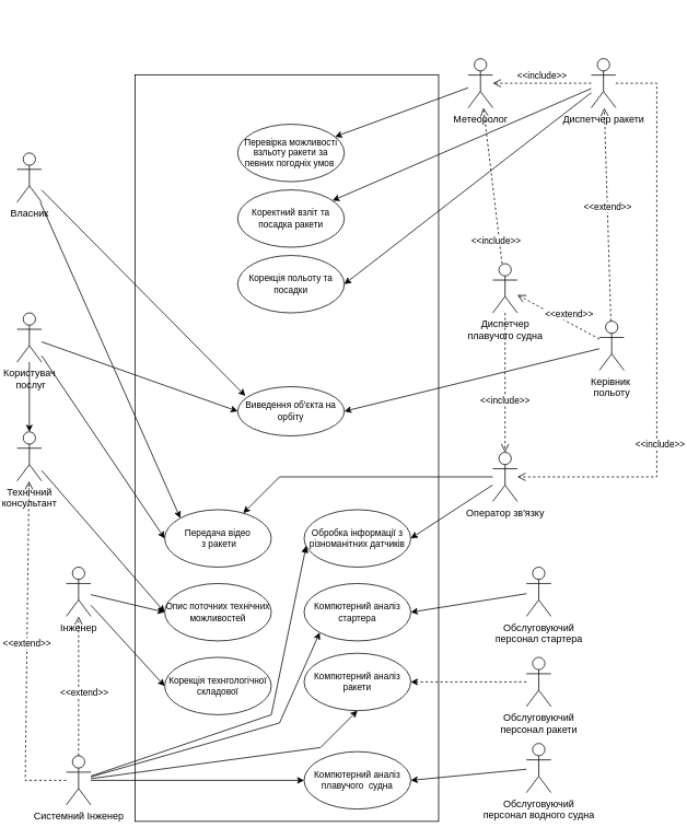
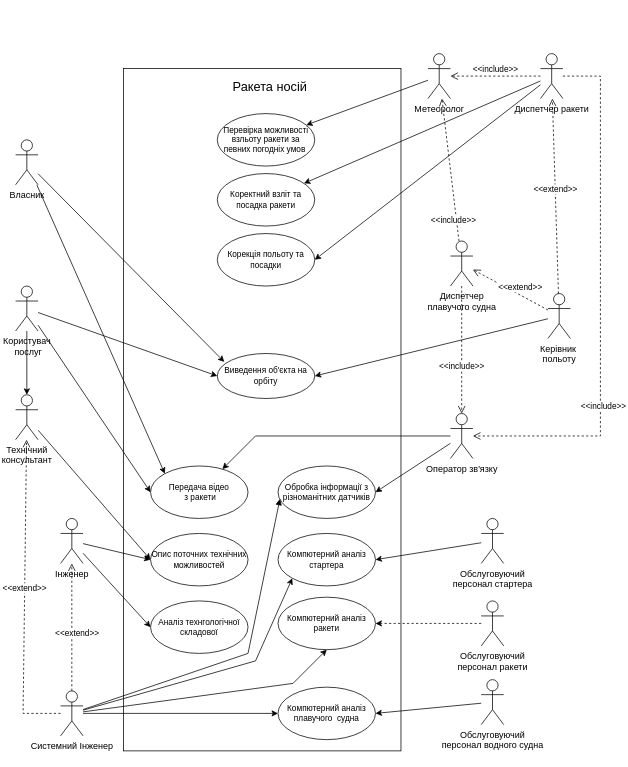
  <mxCell id="0" />
  <mxCell id="1" parent="0" />
  <mxCell id="2" value="" style="html=1;fillColor=none;" vertex="1" parent="1"><mxGeometry x="164" y="91" width="370" height="910" as="geometry" /></mxCell>
  <mxCell id="3" value="Перевірка можливості взльоту ракети за певних погодніх умов&amp;nbsp;" style="ellipse;whiteSpace=wrap;html=1;fontSize=11;" vertex="1" parent="1"><mxGeometry x="289" y="151" width="130" height="70" as="geometry" /></mxCell>
+ <mxCell id="4" value="Ракета носій" style="text;html=1;align=center;verticalAlign=middle;resizable=0;points=[];autosize=1;strokeColor=none;fillColor=none;fontSize=17;" vertex="1" parent="1"><mxGeometry x="299" y="101" width="120" height="30" as="geometry" /></mxCell>
  <mxCell id="5" value="Обслуговуючий &lt;br&gt;персонал ракети" style="shape=umlActor;verticalLabelPosition=bottom;verticalAlign=top;html=1;" vertex="1" parent="1"><mxGeometry x="641.06" y="801" width="30" height="60" as="geometry" /></mxCell>
  <mxCell id="6" value="Диспетчер ракети" style="shape=umlActor;verticalLabelPosition=bottom;verticalAlign=top;html=1;" vertex="1" parent="1"><mxGeometry x="720" y="71" width="30" height="60" as="geometry" /></mxCell>
  <mxCell id="7" value="Технічний &lt;br&gt;консультант" style="shape=umlActor;verticalLabelPosition=bottom;verticalAlign=top;html=1;" vertex="1" parent="1"><mxGeometry x="20" y="526" width="30" height="60" as="geometry" /></mxCell>
  <mxCell id="8" value="Користувач&lt;br&gt;&amp;nbsp;послуг" style="shape=umlActor;verticalLabelPosition=bottom;verticalAlign=top;html=1;" vertex="1" parent="1"><mxGeometry x="20" y="381" width="30" height="60" as="geometry" /></mxCell>
  <mxCell id="9" value="Власник" style="shape=umlActor;verticalLabelPosition=bottom;verticalAlign=top;html=1;" vertex="1" parent="1"><mxGeometry x="20" y="186" width="30" height="60" as="geometry" /></mxCell>
  <mxCell id="10" value="Інженер" style="shape=umlActor;verticalLabelPosition=bottom;verticalAlign=top;html=1;" vertex="1" parent="1"><mxGeometry x="80" y="691" width="30" height="60" as="geometry" /></mxCell>
  <mxCell id="11" value="Обслуговуючий &lt;br&gt;персонал стартера" style="shape=umlActor;verticalLabelPosition=bottom;verticalAlign=top;html=1;" vertex="1" parent="1"><mxGeometry x="641.06" y="691" width="30" height="60" as="geometry" /></mxCell>
  <mxCell id="12" value="Обслуговуючий &lt;br&gt;персонал водного судна" style="shape=umlActor;verticalLabelPosition=bottom;verticalAlign=top;html=1;" vertex="1" parent="1"><mxGeometry x="641.06" y="906" width="30" height="60" as="geometry" /></mxCell>
  <mxCell id="13" value="Диспетчер &lt;br&gt;плавучого судна" style="shape=umlActor;verticalLabelPosition=bottom;verticalAlign=top;html=1;" vertex="1" parent="1"><mxGeometry x="600" y="321" width="30" height="60" as="geometry" /></mxCell>
  <mxCell id="14" value="Керівник&amp;nbsp;&lt;br&gt;польоту" style="shape=umlActor;verticalLabelPosition=bottom;verticalAlign=top;html=1;" vertex="1" parent="1"><mxGeometry x="730" y="391" width="30" height="60" as="geometry" /></mxCell>
  <mxCell id="15" value="Метеоролог" style="shape=umlActor;verticalLabelPosition=bottom;verticalAlign=top;html=1;" vertex="1" parent="1"><mxGeometry x="570" y="71" width="30" height="60" as="geometry" /></mxCell>
  <mxCell id="16" value="Оператор зв'язку" style="shape=umlActor;verticalLabelPosition=bottom;verticalAlign=top;html=1;" vertex="1" parent="1"><mxGeometry x="600" y="551" width="30" height="60" as="geometry" /></mxCell>
  <mxCell id="17" value="Системний Інженер" style="shape=umlActor;verticalLabelPosition=bottom;verticalAlign=top;html=1;" vertex="1" parent="1"><mxGeometry x="80" y="921" width="30" height="60" as="geometry" /></mxCell>
  <mxCell id="18" value="Корекція польоту та посадки" style="ellipse;whiteSpace=wrap;html=1;fontSize=11;" vertex="1" parent="1"><mxGeometry x="289" y="311" width="130" height="70" as="geometry" /></mxCell>
  <mxCell id="19" value="Обробка інформації з різноманітних датчиків" style="ellipse;whiteSpace=wrap;html=1;fontSize=11;" vertex="1" parent="1"><mxGeometry x="370" y="621" width="130" height="70" as="geometry" /></mxCell>
  <mxCell id="20" value="Компютерний аналіз стартера" style="ellipse;whiteSpace=wrap;html=1;fontSize=11;" vertex="1" parent="1"><mxGeometry x="370" y="711" width="130" height="70" as="geometry" /></mxCell>
  <mxCell id="21" value="Передача відео&lt;br&gt;&amp;nbsp;з ракети" style="ellipse;whiteSpace=wrap;html=1;fontSize=11;" vertex="1" parent="1"><mxGeometry x="200" y="621" width="130" height="70" as="geometry" /></mxCell>
  <mxCell id="22" value="Компютерний аналіз ракети" style="ellipse;whiteSpace=wrap;html=1;fontSize=11;" vertex="1" parent="1"><mxGeometry x="370" y="796" width="130" height="70" as="geometry" /></mxCell>
  <mxCell id="23" value="Компютерний аналіз плавучого&amp;nbsp; судна" style="ellipse;whiteSpace=wrap;html=1;fontSize=11;" vertex="1" parent="1"><mxGeometry x="370" y="916" width="130" height="70" as="geometry" /></mxCell>
  <mxCell id="24" value="&lt;font style=&quot;font-size: 11px;&quot;&gt;Виведення об'єкта на орбіту&lt;/font&gt;" style="ellipse;whiteSpace=wrap;html=1;fontSize=11;" vertex="1" parent="1"><mxGeometry x="289" y="471" width="130" height="60" as="geometry" /></mxCell>
  <mxCell id="25" value="Коректний взліт та посадка ракети" style="ellipse;whiteSpace=wrap;html=1;fontSize=11;" vertex="1" parent="1"><mxGeometry x="289" y="231" width="130" height="70" as="geometry" /></mxCell>
  <mxCell id="26" value="" style="endArrow=classic;html=1;rounded=0;fontSize=11;entryX=1;entryY=0.5;entryDx=0;entryDy=0;" edge="1" parent="1" source="16" target="19"><mxGeometry width="50" height="50" relative="1" as="geometry"><mxPoint x="520" y="-189" as="sourcePoint" /><mxPoint x="570" y="-239" as="targetPoint" /></mxGeometry></mxCell>
  <mxCell id="27" value="" style="endArrow=classic;html=1;rounded=0;fontSize=11;" edge="1" parent="1" source="16" target="21"><mxGeometry width="50" height="50" relative="1" as="geometry"><mxPoint x="-10" y="371" as="sourcePoint" /><mxPoint x="270" y="361" as="targetPoint" /><Array as="points"><mxPoint x="340" y="581" /></Array></mxGeometry></mxCell>
  <mxCell id="28" value="" style="endArrow=classic;html=1;rounded=0;fontSize=11;" edge="1" parent="1" source="15" target="3"><mxGeometry width="50" height="50" relative="1" as="geometry"><mxPoint x="540" y="-169" as="sourcePoint" /><mxPoint x="590" y="-219" as="targetPoint" /><Array as="points" /></mxGeometry></mxCell>
  <mxCell id="29" value="" style="endArrow=classic;html=1;rounded=0;fontSize=11;" edge="1" parent="1" source="6" target="25"><mxGeometry width="50" height="50" relative="1" as="geometry"><mxPoint x="440" y="21" as="sourcePoint" /><mxPoint x="490" y="-29" as="targetPoint" /><Array as="points" /></mxGeometry></mxCell>
  <mxCell id="30" value="" style="endArrow=classic;html=1;rounded=0;fontSize=11;entryX=1;entryY=0.5;entryDx=0;entryDy=0;" edge="1" parent="1" source="6" target="18"><mxGeometry width="50" height="50" relative="1" as="geometry"><mxPoint x="600" y="101" as="sourcePoint" /><mxPoint x="500" y="-19" as="targetPoint" /><Array as="points" /></mxGeometry></mxCell>
  <mxCell id="31" value="" style="endArrow=classic;html=1;rounded=0;fontSize=11;entryX=1;entryY=0.5;entryDx=0;entryDy=0;" edge="1" parent="1" source="12" target="23"><mxGeometry width="50" height="50" relative="1" as="geometry"><mxPoint x="680" y="451" as="sourcePoint" /><mxPoint x="730" y="401" as="targetPoint" /></mxGeometry></mxCell>
  <mxCell id="32" value="" style="endArrow=classic;html=1;rounded=0;fontSize=11;entryX=1;entryY=0.5;entryDx=0;entryDy=0;dashed=1;" edge="1" parent="1" source="5" target="22"><mxGeometry width="50" height="50" relative="1" as="geometry"><mxPoint x="690" y="461" as="sourcePoint" /><mxPoint x="740" y="411" as="targetPoint" /></mxGeometry></mxCell>
  <mxCell id="33" value="" style="endArrow=classic;html=1;rounded=0;fontSize=11;entryX=1;entryY=0.5;entryDx=0;entryDy=0;" edge="1" parent="1" source="11" target="20"><mxGeometry width="50" height="50" relative="1" as="geometry"><mxPoint x="700" y="471" as="sourcePoint" /><mxPoint x="750" y="421" as="targetPoint" /></mxGeometry></mxCell>
- <mxCell id="34" value="Корекція технгологічної складової" style="ellipse;whiteSpace=wrap;html=1;fontSize=11;" vertex="1" parent="1"><mxGeometry x="200" y="801" width="130" height="70" as="geometry" /></mxCell>
+ <mxCell id="34" value="Аналіз технгологічної складової" style="ellipse;whiteSpace=wrap;html=1;fontSize=11;" vertex="1" parent="1"><mxGeometry x="200" y="801" width="130" height="70" as="geometry" /></mxCell>
  <mxCell id="35" value="Опис поточних технічних можливостей" style="ellipse;whiteSpace=wrap;html=1;fontSize=11;" vertex="1" parent="1"><mxGeometry x="200" y="711" width="130" height="70" as="geometry" /></mxCell>
  <mxCell id="36" value="" style="endArrow=classic;html=1;rounded=0;fontSize=11;entryX=0;entryY=0.5;entryDx=0;entryDy=0;" edge="1" parent="1" source="8" target="24"><mxGeometry width="50" height="50" relative="1" as="geometry"><mxPoint x="250" y="391" as="sourcePoint" /><mxPoint x="300" y="341" as="targetPoint" /></mxGeometry></mxCell>
  <mxCell id="37" value="" style="endArrow=classic;html=1;rounded=0;fontSize=11;entryX=1;entryY=0.5;entryDx=0;entryDy=0;" edge="1" parent="1" source="14" target="24"><mxGeometry width="50" height="50" relative="1" as="geometry"><mxPoint x="700" y="471" as="sourcePoint" /><mxPoint x="750" y="421" as="targetPoint" /><Array as="points" /></mxGeometry></mxCell>
  <mxCell id="38" value="&amp;lt;&amp;lt;include&amp;gt;&amp;gt;" style="html=1;verticalAlign=bottom;endArrow=open;dashed=1;endSize=8;rounded=0;fontSize=11;" edge="1" parent="1" source="13" target="16"><mxGeometry x="0.364" relative="1" as="geometry"><mxPoint x="765" y="461" as="sourcePoint" /><mxPoint x="685" y="461" as="targetPoint" /><Array as="points" /><mxPoint as="offset" /></mxGeometry></mxCell>
  <mxCell id="39" value="" style="html=1;verticalAlign=bottom;endArrow=open;dashed=1;endSize=8;rounded=0;fontSize=11;" edge="1" parent="1" source="6" target="16"><mxGeometry relative="1" as="geometry"><mxPoint x="815" y="511" as="sourcePoint" /><mxPoint x="735" y="511" as="targetPoint" /><Array as="points"><mxPoint x="800" y="101" /><mxPoint x="800" y="581" /></Array></mxGeometry></mxCell>
  <mxCell id="40" value="&amp;lt;&amp;lt;extend&amp;gt;&amp;gt;" style="html=1;verticalAlign=bottom;endArrow=open;dashed=1;endSize=8;rounded=0;fontSize=11;" edge="1" parent="1" source="14" target="6"><mxGeometry relative="1" as="geometry"><mxPoint x="890" y="390.47" as="sourcePoint" /><mxPoint x="810" y="390.47" as="targetPoint" /></mxGeometry></mxCell>
  <mxCell id="41" value="&amp;lt;&amp;lt;extend&amp;gt;&amp;gt;" style="html=1;verticalAlign=bottom;endArrow=open;dashed=1;endSize=8;rounded=0;fontSize=11;" edge="1" parent="1" source="14" target="13"><mxGeometry x="-0.267" y="-1" relative="1" as="geometry"><mxPoint x="890" y="381" as="sourcePoint" /><mxPoint x="790" y="181" as="targetPoint" /><mxPoint as="offset" /></mxGeometry></mxCell>
  <mxCell id="42" value="" style="endArrow=classic;html=1;rounded=0;fontSize=11;entryX=0;entryY=0.5;entryDx=0;entryDy=0;" edge="1" parent="1" source="8" target="21"><mxGeometry width="50" height="50" relative="1" as="geometry"><mxPoint x="-170" y="224.704" as="sourcePoint" /><mxPoint x="220" y="321" as="targetPoint" /></mxGeometry></mxCell>
  <mxCell id="43" value="" style="endArrow=classic;html=1;rounded=0;fontSize=11;entryX=0;entryY=0.5;entryDx=0;entryDy=0;" edge="1" parent="1" source="10" target="34"><mxGeometry width="50" height="50" relative="1" as="geometry"><mxPoint x="620" y="915.828" as="sourcePoint" /><mxPoint x="360" y="1021" as="targetPoint" /></mxGeometry></mxCell>
  <mxCell id="44" value="&amp;lt;&amp;lt;extend&amp;gt;&amp;gt;" style="html=1;verticalAlign=bottom;endArrow=open;dashed=1;endSize=8;rounded=0;fontSize=11;" edge="1" parent="1" source="17" target="10"><mxGeometry x="-0.197" y="-7" relative="1" as="geometry"><mxPoint x="70" y="946" as="sourcePoint" /><mxPoint x="-30" y="746" as="targetPoint" /><mxPoint as="offset" /></mxGeometry></mxCell>
  <mxCell id="45" value="" style="endArrow=classic;html=1;rounded=0;fontSize=11;entryX=0;entryY=1;entryDx=0;entryDy=0;" edge="1" parent="1" source="17" target="20"><mxGeometry width="50" height="50" relative="1" as="geometry"><mxPoint x="600" y="1031" as="sourcePoint" /><mxPoint x="200" y="1051" as="targetPoint" /><Array as="points"><mxPoint x="340" y="881" /></Array></mxGeometry></mxCell>
  <mxCell id="46" value="&amp;lt;&amp;lt;include&amp;gt;&amp;gt;" style="html=1;verticalAlign=bottom;endArrow=open;dashed=1;endSize=8;rounded=0;fontSize=11;" edge="1" parent="1" source="6" target="15"><mxGeometry relative="1" as="geometry"><mxPoint x="610" y="77.071" as="sourcePoint" /><mxPoint x="360" y="-155.071" as="targetPoint" /></mxGeometry></mxCell>
  <mxCell id="47" value="" style="html=1;verticalAlign=bottom;endArrow=open;dashed=1;endSize=8;rounded=0;fontSize=11;" edge="1" parent="1" source="13" target="15"><mxGeometry x="-0.372" y="-2" relative="1" as="geometry"><mxPoint x="610" y="86" as="sourcePoint" /><mxPoint x="280" y="-24" as="targetPoint" /><Array as="points" /><mxPoint as="offset" /></mxGeometry></mxCell>
  <mxCell id="48" value="&amp;lt;&amp;lt;include&amp;gt;&amp;gt;" style="edgeLabel;html=1;align=center;verticalAlign=middle;resizable=0;points=[];fontSize=11;" vertex="1" connectable="0" parent="47"><mxGeometry x="0.239" y="-1" relative="1" as="geometry"><mxPoint x="5" y="90" as="offset" /></mxGeometry></mxCell>
  <mxCell id="49" value="" style="endArrow=classic;html=1;rounded=0;fontSize=11;entryX=0.072;entryY=0.187;entryDx=0;entryDy=0;entryPerimeter=0;" edge="1" parent="1" source="9" target="24"><mxGeometry width="50" height="50" relative="1" as="geometry"><mxPoint x="-320" y="883.308" as="sourcePoint" /><mxPoint x="313" y="491" as="targetPoint" /><Array as="points" /></mxGeometry></mxCell>
  <mxCell id="50" value="&amp;lt;&amp;lt;extend&amp;gt;&amp;gt;" style="html=1;verticalAlign=bottom;endArrow=open;dashed=1;endSize=8;rounded=0;fontSize=11;" edge="1" parent="1" source="17" target="7"><mxGeometry relative="1" as="geometry"><mxPoint x="20" y="923" as="sourcePoint" /><mxPoint x="-100" y="1019" as="targetPoint" /><Array as="points"><mxPoint x="30" y="951" /></Array></mxGeometry></mxCell>
  <mxCell id="51" value="" style="endArrow=classic;html=1;rounded=0;fontSize=11;entryX=0;entryY=0.5;entryDx=0;entryDy=0;" edge="1" parent="1" source="7" target="35"><mxGeometry width="50" height="50" relative="1" as="geometry"><mxPoint x="-460" y="520.997" as="sourcePoint" /><mxPoint x="-70" y="703.96" as="targetPoint" /></mxGeometry></mxCell>
  <mxCell id="52" value="" style="endArrow=classic;html=1;rounded=0;fontSize=11;entryX=0;entryY=0.5;entryDx=0;entryDy=0;" edge="1" parent="1" source="10" target="35"><mxGeometry width="50" height="50" relative="1" as="geometry"><mxPoint x="-360" y="691" as="sourcePoint" /><mxPoint x="0" y="710.2" as="targetPoint" /></mxGeometry></mxCell>
  <mxCell id="53" value="" style="endArrow=classic;html=1;rounded=0;fontSize=11;" edge="1" parent="1" source="8" target="7"><mxGeometry width="50" height="50" relative="1" as="geometry"><mxPoint x="-290" y="581" as="sourcePoint" /><mxPoint x="-240" y="531" as="targetPoint" /></mxGeometry></mxCell>
  <mxCell id="54" style="edgeStyle=orthogonalEdgeStyle;rounded=0;orthogonalLoop=1;jettySize=auto;html=1;exitX=0.5;exitY=1;exitDx=0;exitDy=0;fontSize=11;endArrow=open;endFill=0;" edge="1" parent="1"><mxGeometry relative="1" as="geometry"><mxPoint x="265" y="251" as="sourcePoint" /><mxPoint x="265" y="251" as="targetPoint" /></mxGeometry></mxCell>
  <mxCell id="55" value="" style="endArrow=classic;html=1;rounded=0;fontSize=11;entryX=0.5;entryY=1;entryDx=0;entryDy=0;" edge="1" parent="1" source="17" target="22"><mxGeometry width="50" height="50" relative="1" as="geometry"><mxPoint x="286.455" y="1031" as="sourcePoint" /><mxPoint x="380" y="786" as="targetPoint" /><Array as="points"><mxPoint x="390" y="911" /></Array></mxGeometry></mxCell>
  <mxCell id="56" value="" style="endArrow=classic;html=1;rounded=0;fontSize=11;entryX=0;entryY=0.5;entryDx=0;entryDy=0;" edge="1" parent="1" source="17" target="23"><mxGeometry width="50" height="50" relative="1" as="geometry"><mxPoint x="290" y="1033.143" as="sourcePoint" /><mxPoint x="380" y="866" as="targetPoint" /></mxGeometry></mxCell>
  <mxCell id="57" value="&amp;lt;&amp;lt;include&amp;gt;&amp;gt;" style="edgeLabel;html=1;align=center;verticalAlign=middle;resizable=0;points=[];fontSize=11;" vertex="1" connectable="0" parent="1"><mxGeometry x="389.997" y="20.996" as="geometry"><mxPoint x="414" y="520" as="offset" /></mxGeometry></mxCell>
  <mxCell id="58" value="" style="endArrow=classic;html=1;rounded=0;fontSize=11;entryX=0;entryY=0;entryDx=0;entryDy=0;" edge="1" parent="1" source="9" target="21"><mxGeometry width="50" height="50" relative="1" as="geometry"><mxPoint x="-330" y="142.524" as="sourcePoint" /><mxPoint x="-75.854" y="341.004" as="targetPoint" /><Array as="points" /></mxGeometry></mxCell>
  <mxCell id="59" value="" style="html=1;verticalAlign=bottom;endArrow=block;rounded=0;fontSize=11;entryX=0.02;entryY=0.626;entryDx=0;entryDy=0;entryPerimeter=0;" edge="1" parent="1" source="17" target="19"><mxGeometry width="80" relative="1" as="geometry"><mxPoint x="230" y="781" as="sourcePoint" /><mxPoint x="310" y="781" as="targetPoint" /><Array as="points"><mxPoint x="330" y="871" /></Array></mxGeometry></mxCell>
